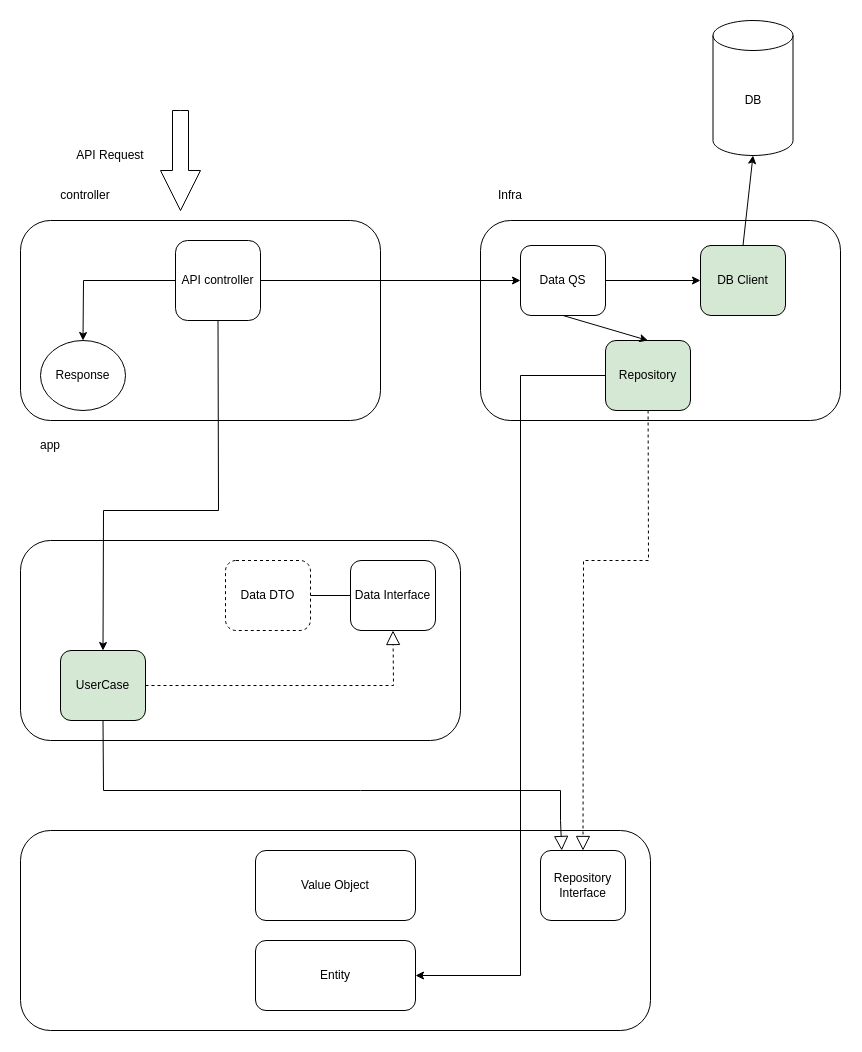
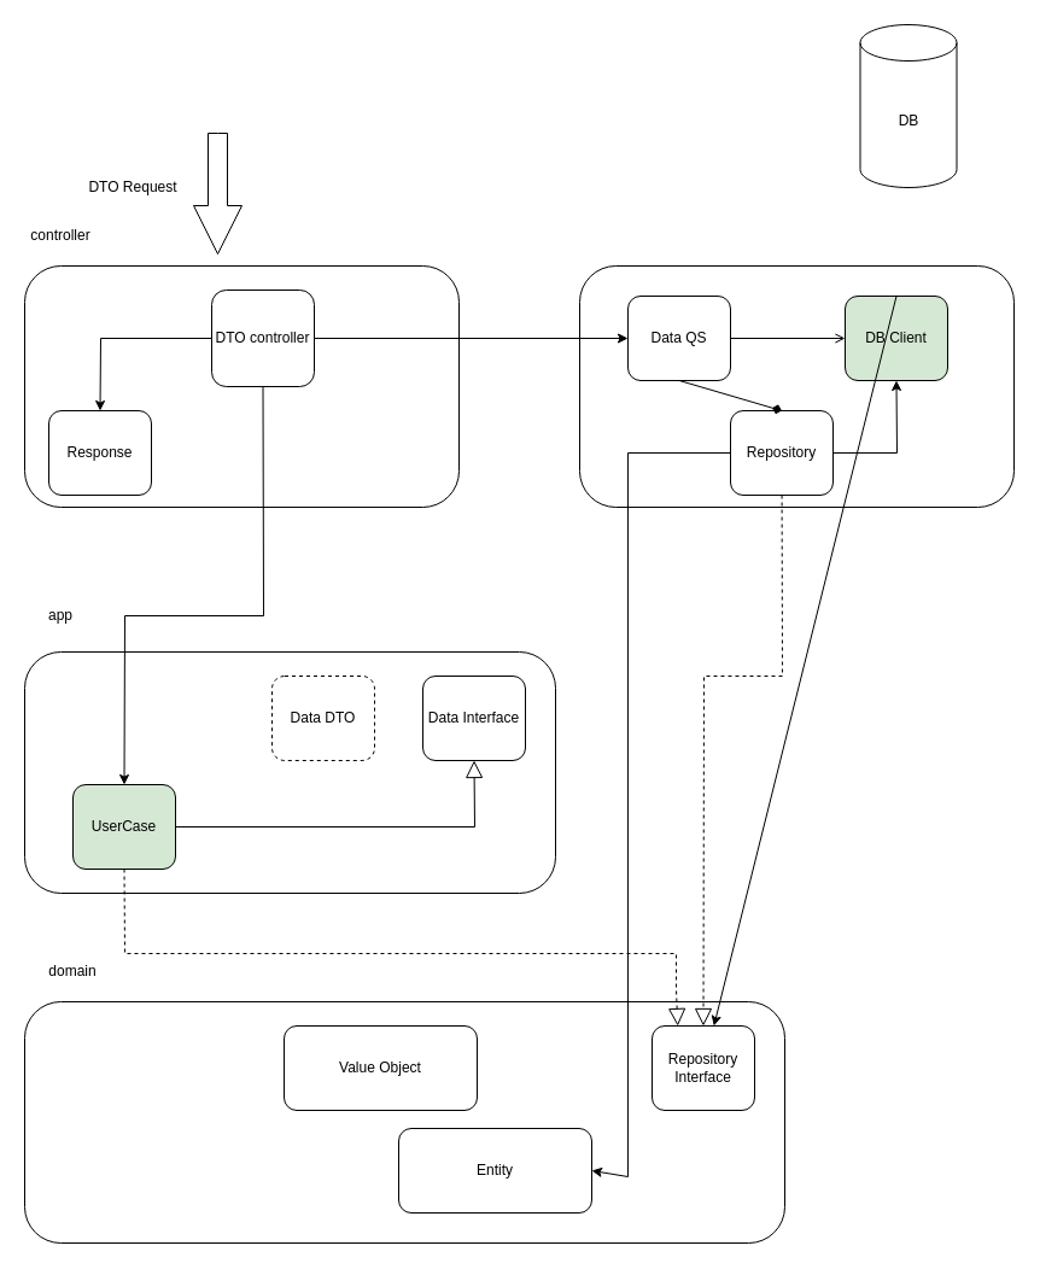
  <mxCell id="0" />
  <mxCell id="1" parent="0" />
  <mxCell id="2" value="" style="rounded=1;whiteSpace=wrap;html=1;" vertex="1" parent="1"><mxGeometry x="20" y="830" width="630" height="200" as="geometry" /></mxCell>
  <mxCell id="3" value="" style="rounded=1;whiteSpace=wrap;html=1;" vertex="1" parent="1"><mxGeometry x="20" y="540" width="440" height="200" as="geometry" /></mxCell>
  <mxCell id="4" value="" style="rounded=1;whiteSpace=wrap;html=1;" vertex="1" parent="1"><mxGeometry x="480" y="220" width="360" height="200" as="geometry" /></mxCell>
  <mxCell id="5" value="" style="rounded=1;whiteSpace=wrap;html=1;" vertex="1" parent="1"><mxGeometry x="20" y="220" width="360" height="200" as="geometry" /></mxCell>
- <mxCell id="6" value="controller" style="text;html=1;strokeColor=none;fillColor=none;align=center;verticalAlign=middle;whiteSpace=wrap;rounded=0;" vertex="1" parent="1"><mxGeometry x="55" y="180" width="60" height="30" as="geometry" /></mxCell>
- <mxCell id="7" value="Infra" style="text;html=1;strokeColor=none;fillColor=none;align=center;verticalAlign=middle;whiteSpace=wrap;rounded=0;" vertex="1" parent="1"><mxGeometry x="480" y="180" width="60" height="30" as="geometry" /></mxCell>
- <mxCell id="8" value="app" style="text;html=1;strokeColor=none;fillColor=none;align=center;verticalAlign=middle;whiteSpace=wrap;rounded=0;" vertex="1" parent="1"><mxGeometry x="20" y="430" width="60" height="30" as="geometry" /></mxCell>
+ <mxCell id="6" value="controller" style="text;html=1;strokeColor=none;fillColor=none;align=center;verticalAlign=middle;whiteSpace=wrap;rounded=0;" vertex="1" parent="1"><mxGeometry x="20" y="180" width="60" height="30" as="geometry" /></mxCell>
+ <mxCell id="8" value="app" style="text;html=1;strokeColor=none;fillColor=none;align=center;verticalAlign=middle;whiteSpace=wrap;rounded=0;" vertex="1" parent="1"><mxGeometry x="20" y="495" width="60" height="30" as="geometry" /></mxCell>
+ <mxCell id="9" value="domain" style="text;html=1;strokeColor=none;fillColor=none;align=center;verticalAlign=middle;whiteSpace=wrap;rounded=0;" vertex="1" parent="1"><mxGeometry x="30" y="790" width="60" height="30" as="geometry" /></mxCell>
  <mxCell id="10" value="" style="html=1;shadow=0;dashed=0;align=center;verticalAlign=middle;shape=mxgraph.arrows2.arrow;dy=0.6;dx=40;notch=0;rotation=90;" vertex="1" parent="1"><mxGeometry x="130" y="140" width="100" height="40" as="geometry" /></mxCell>
- <mxCell id="11" value="API Request" style="text;html=1;strokeColor=none;fillColor=none;align=center;verticalAlign=middle;whiteSpace=wrap;rounded=0;" vertex="1" parent="1"><mxGeometry x="60" y="140" width="100" height="30" as="geometry" /></mxCell>
- <mxCell id="12" value="API controller" style="rounded=1;whiteSpace=wrap;html=1;" vertex="1" parent="1"><mxGeometry x="175" y="240" width="85" height="80" as="geometry" /></mxCell>
+ <mxCell id="11" value="DTO Request" style="text;html=1;strokeColor=none;fillColor=none;align=center;verticalAlign=middle;whiteSpace=wrap;rounded=0;" vertex="1" parent="1"><mxGeometry x="60" y="140" width="100" height="30" as="geometry" /></mxCell>
+ <mxCell id="12" value="DTO controller" style="rounded=1;whiteSpace=wrap;html=1;" vertex="1" parent="1"><mxGeometry x="175" y="240" width="85" height="80" as="geometry" /></mxCell>
  <mxCell id="13" value="Data QS" style="rounded=1;whiteSpace=wrap;html=1;" vertex="1" parent="1"><mxGeometry x="520" y="245" width="85" height="70" as="geometry" /></mxCell>
  <mxCell id="14" value="" style="endArrow=classic;html=1;rounded=0;" edge="1" parent="1" source="12" target="13"><mxGeometry width="50" height="50" relative="1" as="geometry"><mxPoint x="80" y="470" as="sourcePoint" /><mxPoint x="130" y="420" as="targetPoint" /></mxGeometry></mxCell>
  <mxCell id="15" value="Data Interface" style="rounded=1;whiteSpace=wrap;html=1;" vertex="1" parent="1"><mxGeometry x="350" y="560" width="85" height="70" as="geometry" /></mxCell>
  <mxCell id="16" value="Data DTO" style="rounded=1;whiteSpace=wrap;html=1;dashed=1;" vertex="1" parent="1"><mxGeometry x="225" y="560" width="85" height="70" as="geometry" /></mxCell>
- <mxCell id="17" value="" style="endArrow=none;html=1;rounded=0;exitX=1;exitY=0.5;exitDx=0;exitDy=0;" edge="1" parent="1" source="16" target="15"><mxGeometry width="50" height="50" relative="1" as="geometry"><mxPoint x="360" y="500" as="sourcePoint" /><mxPoint x="410" y="450" as="targetPoint" /></mxGeometry></mxCell>
  <mxCell id="18" value="UserCase" style="rounded=1;whiteSpace=wrap;html=1;fillColor=#d5e8d4;" vertex="1" parent="1"><mxGeometry x="60" y="650" width="85" height="70" as="geometry" /></mxCell>
- <mxCell id="19" value="" style="endArrow=block;dashed=1;endFill=0;endSize=12;html=1;rounded=0;exitX=1;exitY=0.5;exitDx=0;exitDy=0;entryX=0.5;entryY=1;entryDx=0;entryDy=0;" edge="1" parent="1" source="18" target="15"><mxGeometry width="160" relative="1" as="geometry"><mxPoint x="563" y="365" as="sourcePoint" /><mxPoint x="403" y="570" as="targetPoint" /><Array as="points"><mxPoint x="393" y="685" /></Array></mxGeometry></mxCell>
+ <mxCell id="19" value="" style="endArrow=block;dashed=0;endFill=0;endSize=12;html=1;rounded=0;exitX=1;exitY=0.5;exitDx=0;exitDy=0;entryX=0.5;entryY=1;entryDx=0;entryDy=0;" edge="1" parent="1" source="18" target="15"><mxGeometry width="160" relative="1" as="geometry"><mxPoint x="563" y="365" as="sourcePoint" /><mxPoint x="403" y="570" as="targetPoint" /><Array as="points"><mxPoint x="393" y="685" /></Array></mxGeometry></mxCell>
  <mxCell id="20" value="" style="endArrow=classic;html=1;rounded=0;entryX=0.5;entryY=0;entryDx=0;entryDy=0;exitX=0.5;exitY=1;exitDx=0;exitDy=0;" edge="1" parent="1" source="12" target="18"><mxGeometry width="50" height="50" relative="1" as="geometry"><mxPoint x="200" y="420" as="sourcePoint" /><mxPoint x="245" y="490" as="targetPoint" /><Array as="points"><mxPoint x="218" y="510" /><mxPoint x="103" y="510" /></Array></mxGeometry></mxCell>
- <mxCell id="21" value="Response" style="ellipse;whiteSpace=wrap;html=1;" vertex="1" parent="1"><mxGeometry x="40" y="340" width="85" height="70" as="geometry" /></mxCell>
+ <mxCell id="21" value="Response" style="rounded=1;whiteSpace=wrap;html=1;" vertex="1" parent="1"><mxGeometry x="40" y="340" width="85" height="70" as="geometry" /></mxCell>
  <mxCell id="22" value="" style="endArrow=classic;html=1;rounded=0;entryX=0.5;entryY=0;entryDx=0;entryDy=0;exitX=0;exitY=0.5;exitDx=0;exitDy=0;" edge="1" parent="1" source="12" target="21"><mxGeometry width="50" height="50" relative="1" as="geometry"><mxPoint x="143" y="420" as="sourcePoint" /><mxPoint x="278" y="570" as="targetPoint" /><Array as="points"><mxPoint x="83" y="280" /></Array></mxGeometry></mxCell>
- <mxCell id="23" value="Entity" style="rounded=1;whiteSpace=wrap;html=1;" vertex="1" parent="1"><mxGeometry x="255" y="940" width="160" height="70" as="geometry" /></mxCell>
- <mxCell id="24" value="Value Object" style="rounded=1;whiteSpace=wrap;html=1;" vertex="1" parent="1"><mxGeometry x="255" y="850" width="160" height="70" as="geometry" /></mxCell>
- <mxCell id="25" value="Repository" style="rounded=1;whiteSpace=wrap;html=1;fillColor=#d5e8d4;" vertex="1" parent="1"><mxGeometry x="605" y="340" width="85" height="70" as="geometry" /></mxCell>
+ <mxCell id="23" value="Entity" style="rounded=1;whiteSpace=wrap;html=1;" vertex="1" parent="1"><mxGeometry x="330" y="935" width="160" height="70" as="geometry" /></mxCell>
+ <mxCell id="24" value="Value Object" style="rounded=1;whiteSpace=wrap;html=1;" vertex="1" parent="1"><mxGeometry x="235" y="850" width="160" height="70" as="geometry" /></mxCell>
+ <mxCell id="25" value="Repository" style="rounded=1;whiteSpace=wrap;html=1;" vertex="1" parent="1"><mxGeometry x="605" y="340" width="85" height="70" as="geometry" /></mxCell>
  <mxCell id="26" value="DB Client" style="rounded=1;whiteSpace=wrap;html=1;fillColor=#d5e8d4;" vertex="1" parent="1"><mxGeometry x="700" y="245" width="85" height="70" as="geometry" /></mxCell>
  <mxCell id="27" value="DB" style="shape=cylinder3;whiteSpace=wrap;html=1;boundedLbl=1;backgroundOutline=1;size=15;" vertex="1" parent="1"><mxGeometry x="712.5" y="20" width="80" height="135" as="geometry" /></mxCell>
- <mxCell id="28" value="" style="endArrow=classic;html=1;rounded=0;exitX=0.5;exitY=0;exitDx=0;exitDy=0;entryX=0.5;entryY=1;entryDx=0;entryDy=0;entryPerimeter=0;" edge="1" parent="1" source="26" target="27"><mxGeometry width="50" height="50" relative="1" as="geometry"><mxPoint x="270" y="290" as="sourcePoint" /><mxPoint x="530" y="290" as="targetPoint" /></mxGeometry></mxCell>
- <mxCell id="29" value="" style="endArrow=classic;html=1;rounded=0;exitX=1;exitY=0.5;exitDx=0;exitDy=0;" edge="1" parent="1" source="13" target="26"><mxGeometry width="50" height="50" relative="1" as="geometry"><mxPoint x="703" y="255" as="sourcePoint" /><mxPoint x="715" y="120" as="targetPoint" /></mxGeometry></mxCell>
- <mxCell id="30" value="" style="endArrow=classic;html=1;rounded=0;entryX=0.5;entryY=0;entryDx=0;entryDy=0;exitX=0.5;exitY=1;exitDx=0;exitDy=0;" edge="1" parent="1" source="13" target="25"><mxGeometry width="50" height="50" relative="1" as="geometry"><mxPoint x="560" y="320" as="sourcePoint" /><mxPoint x="660" y="290" as="targetPoint" /></mxGeometry></mxCell>
+ <mxCell id="28" value="" style="endArrow=classic;html=1;rounded=0;exitX=0.5;exitY=0;exitDx=0;exitDy=0;" edge="1" parent="1" source="26" target="31"><mxGeometry width="50" height="50" relative="1" as="geometry"><mxPoint x="270" y="290" as="sourcePoint" /><mxPoint x="530" y="290" as="targetPoint" /></mxGeometry></mxCell>
+ <mxCell id="29" value="" style="endArrow=open;html=1;rounded=0;exitX=1;exitY=0.5;exitDx=0;exitDy=0;" edge="1" parent="1" source="13" target="26"><mxGeometry width="50" height="50" relative="1" as="geometry"><mxPoint x="703" y="255" as="sourcePoint" /><mxPoint x="715" y="120" as="targetPoint" /></mxGeometry></mxCell>
+ <mxCell id="30" value="" style="endArrow=diamond;html=1;rounded=0;entryX=0.5;entryY=0;entryDx=0;entryDy=0;exitX=0.5;exitY=1;exitDx=0;exitDy=0;" edge="1" parent="1" source="13" target="25"><mxGeometry width="50" height="50" relative="1" as="geometry"><mxPoint x="560" y="320" as="sourcePoint" /><mxPoint x="660" y="290" as="targetPoint" /></mxGeometry></mxCell>
  <mxCell id="31" value="Repository Interface" style="rounded=1;whiteSpace=wrap;html=1;" vertex="1" parent="1"><mxGeometry x="540" y="850" width="85" height="70" as="geometry" /></mxCell>
  <mxCell id="32" value="" style="endArrow=block;dashed=1;endFill=0;endSize=12;html=1;rounded=0;entryX=0.5;entryY=0;entryDx=0;entryDy=0;" edge="1" parent="1" source="25" target="31"><mxGeometry width="160" relative="1" as="geometry"><mxPoint x="745" y="472.5" as="sourcePoint" /><mxPoint x="575" y="717.5" as="targetPoint" /><Array as="points"><mxPoint x="648" y="560" /><mxPoint x="583" y="560" /></Array></mxGeometry></mxCell>
+ <mxCell id="33" value="" style="endArrow=classic;html=1;rounded=0;entryX=0.5;entryY=1;entryDx=0;entryDy=0;exitX=1;exitY=0.5;exitDx=0;exitDy=0;" edge="1" parent="1" source="25" target="26"><mxGeometry width="50" height="50" relative="1" as="geometry"><mxPoint x="670" y="362.5" as="sourcePoint" /><mxPoint x="715" y="387.5" as="targetPoint" /><Array as="points"><mxPoint x="743" y="375" /></Array></mxGeometry></mxCell>
  <mxCell id="34" value="" style="endArrow=classic;html=1;rounded=0;entryX=1;entryY=0.5;entryDx=0;entryDy=0;exitX=0;exitY=0.5;exitDx=0;exitDy=0;" edge="1" parent="1" source="25" target="23"><mxGeometry width="50" height="50" relative="1" as="geometry"><mxPoint x="573" y="325" as="sourcePoint" /><mxPoint x="618" y="350" as="targetPoint" /><Array as="points"><mxPoint x="520" y="375" /><mxPoint x="520" y="975" /></Array></mxGeometry></mxCell>
- <mxCell id="35" value="" style="endArrow=block;dashed=0;endFill=0;endSize=12;html=1;rounded=0;exitX=0.5;exitY=1;exitDx=0;exitDy=0;entryX=0.25;entryY=0;entryDx=0;entryDy=0;" edge="1" parent="1" source="18" target="31"><mxGeometry width="160" relative="1" as="geometry"><mxPoint x="110" y="775" as="sourcePoint" /><mxPoint x="580" y="790" as="targetPoint" /><Array as="points"><mxPoint x="103" y="790" /><mxPoint x="360" y="790" /><mxPoint x="560" y="790" /><mxPoint x="560" y="820" /></Array></mxGeometry></mxCell>
+ <mxCell id="35" value="" style="endArrow=block;dashed=1;endFill=0;endSize=12;html=1;rounded=0;exitX=0.5;exitY=1;exitDx=0;exitDy=0;entryX=0.25;entryY=0;entryDx=0;entryDy=0;" edge="1" parent="1" source="18" target="31"><mxGeometry width="160" relative="1" as="geometry"><mxPoint x="110" y="775" as="sourcePoint" /><mxPoint x="580" y="790" as="targetPoint" /><Array as="points"><mxPoint x="103" y="790" /><mxPoint x="360" y="790" /><mxPoint x="560" y="790" /><mxPoint x="560" y="820" /></Array></mxGeometry></mxCell>
